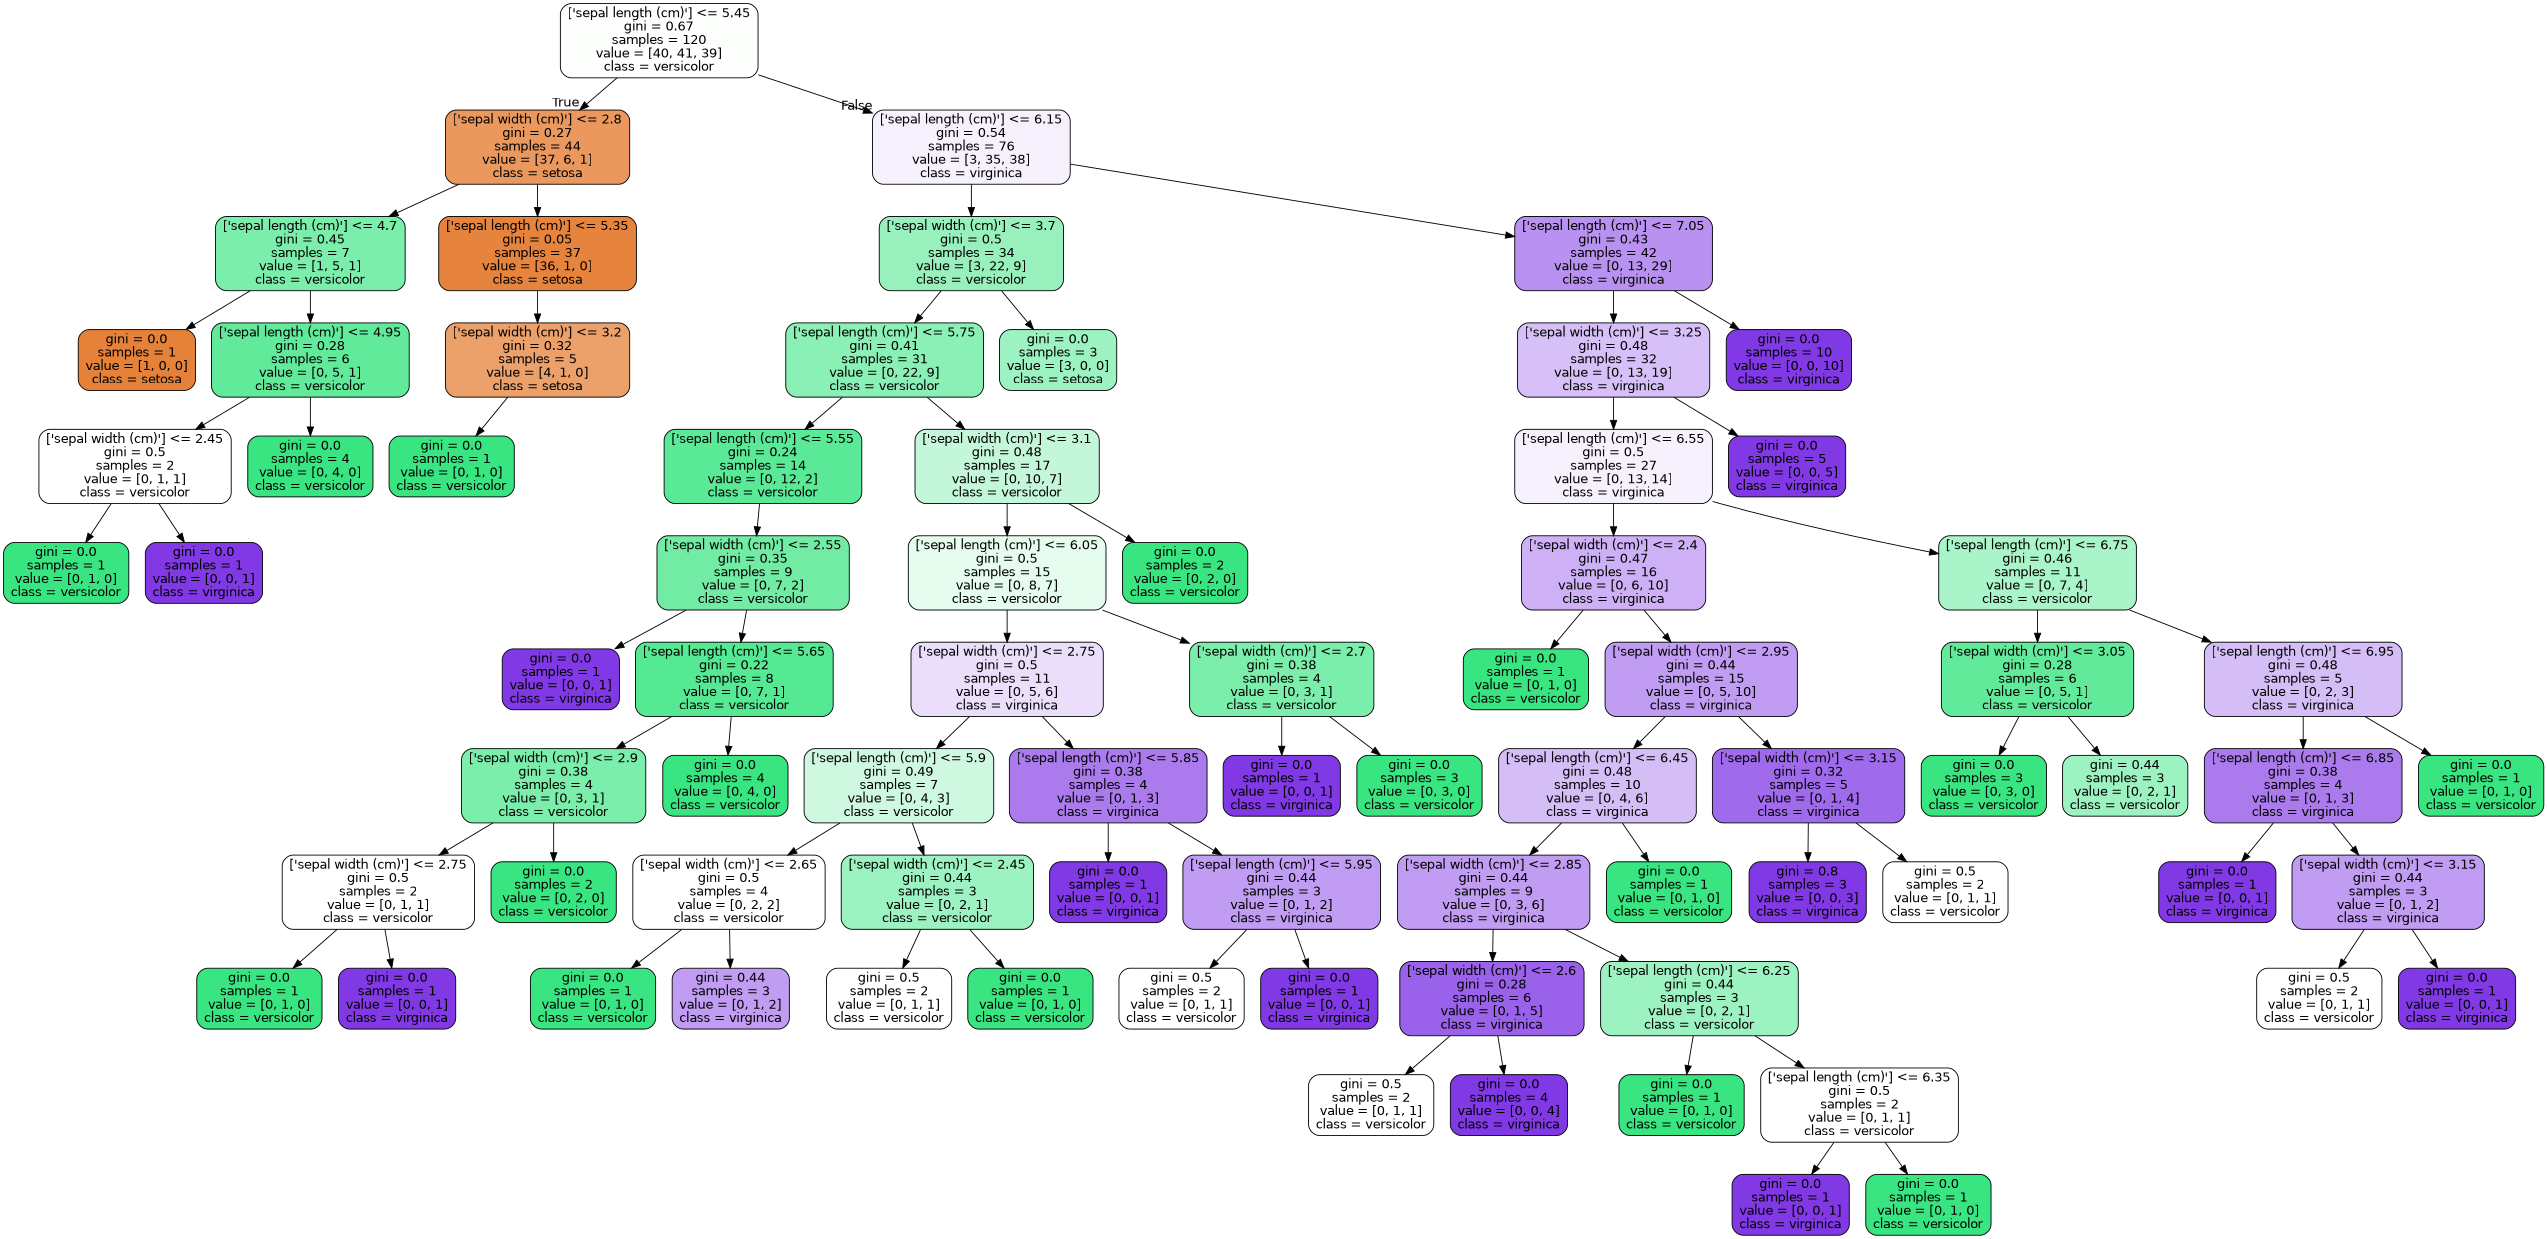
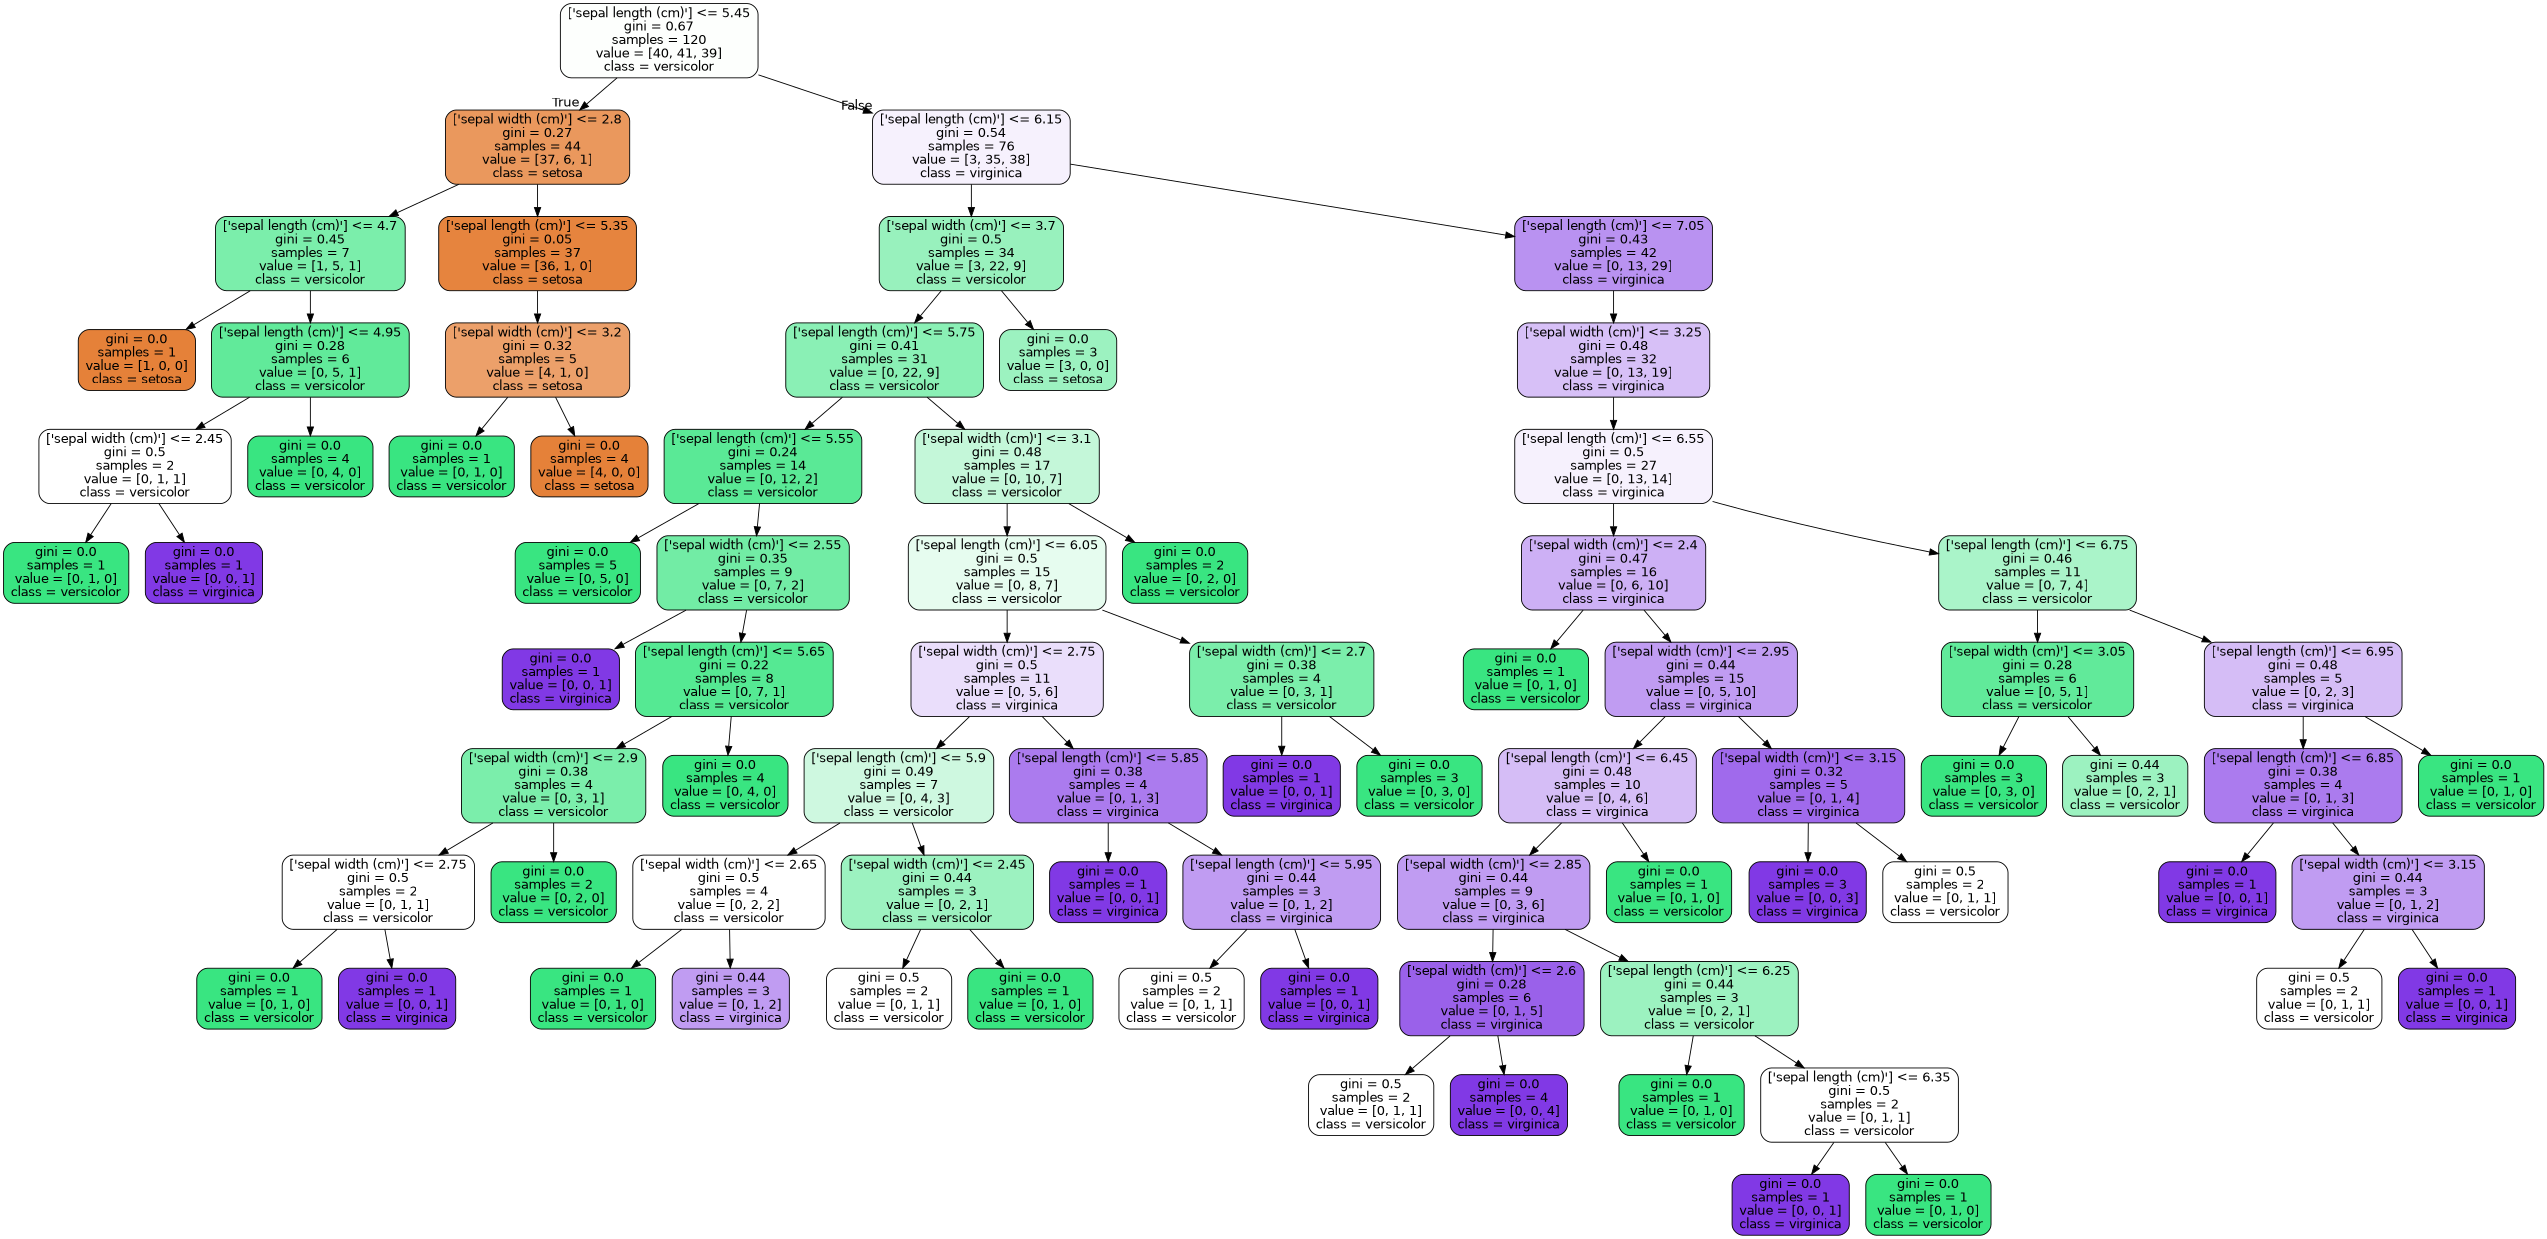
  digraph {
    node [color=black fillcolor="#39e581" fontname=helvetica shape=box style="filled, rounded"]
    edge [fontname=helvetica]
    n1 [fillcolor="#fdfffd" label="['sepal length (cm)'] <= 5.45\ngini = 0.67\nsamples = 120\nvalue = [40, 41, 39]\nclass = versicolor"]
    n2 [fillcolor="#ea985d" label="['sepal width (cm)'] <= 2.8\ngini = 0.27\nsamples = 44\nvalue = [37, 6, 1]\nclass = setosa"]
    n3 [fillcolor="#f6f1fd" label="['sepal length (cm)'] <= 6.15\ngini = 0.54\nsamples = 76\nvalue = [3, 35, 38]\nclass = virginica"]
    n4 [fillcolor="#7beeab" label="['sepal length (cm)'] <= 4.7\ngini = 0.45\nsamples = 7\nvalue = [1, 5, 1]\nclass = versicolor"]
    n5 [fillcolor="#e6843e" label="['sepal length (cm)'] <= 5.35\ngini = 0.05\nsamples = 37\nvalue = [36, 1, 0]\nclass = setosa"]
    n6 [fillcolor="#98f1bd" label="['sepal width (cm)'] <= 3.7\ngini = 0.5\nsamples = 34\nvalue = [3, 22, 9]\nclass = versicolor"]
    n7 [fillcolor="#b992f1" label="['sepal length (cm)'] <= 7.05\ngini = 0.43\nsamples = 42\nvalue = [0, 13, 29]\nclass = virginica"]
    n8 [fillcolor="#e58139" label="gini = 0.0\nsamples = 1\nvalue = [1, 0, 0]\nclass = setosa"]
    n9 [fillcolor="#61ea9a" label="['sepal length (cm)'] <= 4.95\ngini = 0.28\nsamples = 6\nvalue = [0, 5, 1]\nclass = versicolor"]
    n10 [fillcolor="#eca06a" label="['sepal width (cm)'] <= 3.2\ngini = 0.32\nsamples = 5\nvalue = [4, 1, 0]\nclass = setosa"]
    n11 [fillcolor="#ffffff" label="['sepal width (cm)'] <= 2.45\ngini = 0.5\nsamples = 2\nvalue = [0, 1, 1]\nclass = versicolor"]
    n12 [label="gini = 0.0\nsamples = 4\nvalue = [0, 4, 0]\nclass = versicolor"]
    n13 [label="gini = 0.0\nsamples = 1\nvalue = [0, 1, 0]\nclass = versicolor"]
    n14 [fillcolor="#8139e5" label="gini = 0.0\nsamples = 1\nvalue = [0, 0, 1]\nclass = virginica"]
    n15 [label="gini = 0.0\nsamples = 1\nvalue = [0, 1, 0]\nclass = versicolor"]
+   n16 [fillcolor="#e58139" label="gini = 0.0\nsamples = 4\nvalue = [4, 0, 0]\nclass = setosa"]
    n17 [fillcolor="#8af0b5" label="['sepal length (cm)'] <= 5.75\ngini = 0.41\nsamples = 31\nvalue = [0, 22, 9]\nclass = versicolor"]
    n18 [fillcolor="#9cf2c0" label="gini = 0.0\nsamples = 3\nvalue = [3, 0, 0]\nclass = setosa"]
    n19 [fillcolor="#d7c0f7" label="['sepal width (cm)'] <= 3.25\ngini = 0.48\nsamples = 32\nvalue = [0, 13, 19]\nclass = virginica"]
-   n20 [fillcolor="#8139e5" label="gini = 0.0\nsamples = 10\nvalue = [0, 0, 10]\nclass = virginica"]
    n21 [fillcolor="#5ae996" label="['sepal length (cm)'] <= 5.55\ngini = 0.24\nsamples = 14\nvalue = [0, 12, 2]\nclass = versicolor"]
    n22 [fillcolor="#c4f7d9" label="['sepal width (cm)'] <= 3.1\ngini = 0.48\nsamples = 17\nvalue = [0, 10, 7]\nclass = versicolor"]
+   n23 [label="gini = 0.0\nsamples = 5\nvalue = [0, 5, 0]\nclass = versicolor"]
    n24 [fillcolor="#72eca5" label="['sepal width (cm)'] <= 2.55\ngini = 0.35\nsamples = 9\nvalue = [0, 7, 2]\nclass = versicolor"]
    n25 [fillcolor="#e6fcef" label="['sepal length (cm)'] <= 6.05\ngini = 0.5\nsamples = 15\nvalue = [0, 8, 7]\nclass = versicolor"]
    n26 [label="gini = 0.0\nsamples = 2\nvalue = [0, 2, 0]\nclass = versicolor"]
    n27 [fillcolor="#8139e5" label="gini = 0.0\nsamples = 1\nvalue = [0, 0, 1]\nclass = virginica"]
    n28 [fillcolor="#55e993" label="['sepal length (cm)'] <= 5.65\ngini = 0.22\nsamples = 8\nvalue = [0, 7, 1]\nclass = versicolor"]
    n29 [fillcolor="#7beeab" label="['sepal width (cm)'] <= 2.9\ngini = 0.38\nsamples = 4\nvalue = [0, 3, 1]\nclass = versicolor"]
    n30 [label="gini = 0.0\nsamples = 4\nvalue = [0, 4, 0]\nclass = versicolor"]
    n31 [fillcolor="#ffffff" label="['sepal width (cm)'] <= 2.75\ngini = 0.5\nsamples = 2\nvalue = [0, 1, 1]\nclass = versicolor"]
    n32 [label="gini = 0.0\nsamples = 2\nvalue = [0, 2, 0]\nclass = versicolor"]
    n33 [label="gini = 0.0\nsamples = 1\nvalue = [0, 1, 0]\nclass = versicolor"]
    n34 [fillcolor="#8139e5" label="gini = 0.0\nsamples = 1\nvalue = [0, 0, 1]\nclass = virginica"]
    n35 [fillcolor="#eadefb" label="['sepal width (cm)'] <= 2.75\ngini = 0.5\nsamples = 11\nvalue = [0, 5, 6]\nclass = virginica"]
    n36 [fillcolor="#7beeab" label="['sepal width (cm)'] <= 2.7\ngini = 0.38\nsamples = 4\nvalue = [0, 3, 1]\nclass = versicolor"]
    n37 [fillcolor="#cef8e0" label="['sepal length (cm)'] <= 5.9\ngini = 0.49\nsamples = 7\nvalue = [0, 4, 3]\nclass = versicolor"]
    n38 [fillcolor="#ab7bee" label="['sepal length (cm)'] <= 5.85\ngini = 0.38\nsamples = 4\nvalue = [0, 1, 3]\nclass = virginica"]
    n39 [fillcolor="#8139e5" label="gini = 0.0\nsamples = 1\nvalue = [0, 0, 1]\nclass = virginica"]
    n40 [label="gini = 0.0\nsamples = 3\nvalue = [0, 3, 0]\nclass = versicolor"]
    n41 [fillcolor="#ffffff" label="['sepal width (cm)'] <= 2.65\ngini = 0.5\nsamples = 4\nvalue = [0, 2, 2]\nclass = versicolor"]
    n42 [fillcolor="#9cf2c0" label="['sepal width (cm)'] <= 2.45\ngini = 0.44\nsamples = 3\nvalue = [0, 2, 1]\nclass = versicolor"]
    n43 [fillcolor="#8139e5" label="gini = 0.0\nsamples = 1\nvalue = [0, 0, 1]\nclass = virginica"]
    n44 [fillcolor="#c09cf2" label="['sepal length (cm)'] <= 5.95\ngini = 0.44\nsamples = 3\nvalue = [0, 1, 2]\nclass = virginica"]
    n45 [label="gini = 0.0\nsamples = 1\nvalue = [0, 1, 0]\nclass = versicolor"]
    n46 [fillcolor="#c09cf2" label="gini = 0.44\nsamples = 3\nvalue = [0, 1, 2]\nclass = virginica"]
    n47 [fillcolor="#ffffff" label="gini = 0.5\nsamples = 2\nvalue = [0, 1, 1]\nclass = versicolor"]
    n48 [label="gini = 0.0\nsamples = 1\nvalue = [0, 1, 0]\nclass = versicolor"]
    n49 [fillcolor="#ffffff" label="gini = 0.5\nsamples = 2\nvalue = [0, 1, 1]\nclass = versicolor"]
    n50 [fillcolor="#8139e5" label="gini = 0.0\nsamples = 1\nvalue = [0, 0, 1]\nclass = virginica"]
    n51 [fillcolor="#f6f1fd" label="['sepal length (cm)'] <= 6.55\ngini = 0.5\nsamples = 27\nvalue = [0, 13, 14]\nclass = virginica"]
-   n52 [fillcolor="#8139e5" label="gini = 0.0\nsamples = 5\nvalue = [0, 0, 5]\nclass = virginica"]
    n53 [fillcolor="#cdb0f5" label="['sepal width (cm)'] <= 2.4\ngini = 0.47\nsamples = 16\nvalue = [0, 6, 10]\nclass = virginica"]
    n54 [fillcolor="#aaf4c9" label="['sepal length (cm)'] <= 6.75\ngini = 0.46\nsamples = 11\nvalue = [0, 7, 4]\nclass = versicolor"]
    n55 [label="gini = 0.0\nsamples = 1\nvalue = [0, 1, 0]\nclass = versicolor"]
    n56 [fillcolor="#c09cf2" label="['sepal width (cm)'] <= 2.95\ngini = 0.44\nsamples = 15\nvalue = [0, 5, 10]\nclass = virginica"]
    n57 [fillcolor="#61ea9a" label="['sepal width (cm)'] <= 3.05\ngini = 0.28\nsamples = 6\nvalue = [0, 5, 1]\nclass = versicolor"]
    n58 [fillcolor="#d5bdf6" label="['sepal length (cm)'] <= 6.95\ngini = 0.48\nsamples = 5\nvalue = [0, 2, 3]\nclass = virginica"]
    n59 [fillcolor="#d5bdf6" label="['sepal length (cm)'] <= 6.45\ngini = 0.48\nsamples = 10\nvalue = [0, 4, 6]\nclass = virginica"]
    n60 [fillcolor="#a06aec" label="['sepal width (cm)'] <= 3.15\ngini = 0.32\nsamples = 5\nvalue = [0, 1, 4]\nclass = virginica"]
    n61 [fillcolor="#c09cf2" label="['sepal width (cm)'] <= 2.85\ngini = 0.44\nsamples = 9\nvalue = [0, 3, 6]\nclass = virginica"]
    n62 [label="gini = 0.0\nsamples = 1\nvalue = [0, 1, 0]\nclass = versicolor"]
-   n63 [fillcolor="#8139e5" label="gini = 0.8\nsamples = 3\nvalue = [0, 0, 3]\nclass = virginica"]
+   n63 [fillcolor="#8139e5" label="gini = 0.0\nsamples = 3\nvalue = [0, 0, 3]\nclass = virginica"]
    n64 [fillcolor="#ffffff" label="gini = 0.5\nsamples = 2\nvalue = [0, 1, 1]\nclass = versicolor"]
    n65 [fillcolor="#9a61ea" label="['sepal width (cm)'] <= 2.6\ngini = 0.28\nsamples = 6\nvalue = [0, 1, 5]\nclass = virginica"]
    n66 [fillcolor="#9cf2c0" label="['sepal length (cm)'] <= 6.25\ngini = 0.44\nsamples = 3\nvalue = [0, 2, 1]\nclass = versicolor"]
    n67 [fillcolor="#ffffff" label="gini = 0.5\nsamples = 2\nvalue = [0, 1, 1]\nclass = versicolor"]
    n68 [fillcolor="#8139e5" label="gini = 0.0\nsamples = 4\nvalue = [0, 0, 4]\nclass = virginica"]
    n69 [label="gini = 0.0\nsamples = 1\nvalue = [0, 1, 0]\nclass = versicolor"]
    n70 [fillcolor="#ffffff" label="['sepal length (cm)'] <= 6.35\ngini = 0.5\nsamples = 2\nvalue = [0, 1, 1]\nclass = versicolor"]
    n71 [fillcolor="#8139e5" label="gini = 0.0\nsamples = 1\nvalue = [0, 0, 1]\nclass = virginica"]
    n72 [label="gini = 0.0\nsamples = 1\nvalue = [0, 1, 0]\nclass = versicolor"]
    n73 [label="gini = 0.0\nsamples = 3\nvalue = [0, 3, 0]\nclass = versicolor"]
    n74 [fillcolor="#9cf2c0" label="gini = 0.44\nsamples = 3\nvalue = [0, 2, 1]\nclass = versicolor"]
    n75 [fillcolor="#ab7bee" label="['sepal length (cm)'] <= 6.85\ngini = 0.38\nsamples = 4\nvalue = [0, 1, 3]\nclass = virginica"]
    n76 [label="gini = 0.0\nsamples = 1\nvalue = [0, 1, 0]\nclass = versicolor"]
    n77 [fillcolor="#8139e5" label="gini = 0.0\nsamples = 1\nvalue = [0, 0, 1]\nclass = virginica"]
    n78 [fillcolor="#c09cf2" label="['sepal width (cm)'] <= 3.15\ngini = 0.44\nsamples = 3\nvalue = [0, 1, 2]\nclass = virginica"]
    n79 [fillcolor="#ffffff" label="gini = 0.5\nsamples = 2\nvalue = [0, 1, 1]\nclass = versicolor"]
    n80 [fillcolor="#8139e5" label="gini = 0.0\nsamples = 1\nvalue = [0, 0, 1]\nclass = virginica"]
    n1 -> n2 [headlabel=True labelangle=45 labeldistance=2.5]
    n1 -> n3 [headlabel=False labelangle=-45 labeldistance=2.5]
    n2 -> n4
    n2 -> n5
    n3 -> n6
    n3 -> n7
    n4 -> n8
    n4 -> n9
    n5 -> n10
    n6 -> n17
    n6 -> n18
    n7 -> n19
-   n7 -> n20
    n9 -> n11
    n9 -> n12
    n10 -> n15
+   n10 -> n16
    n11 -> n13
    n11 -> n14
    n17 -> n21
    n17 -> n22
    n19 -> n51
-   n19 -> n52
+   n21 -> n23
    n21 -> n24
    n22 -> n25
    n22 -> n26
    n24 -> n27
    n24 -> n28
    n25 -> n35
    n25 -> n36
    n28 -> n29
    n28 -> n30
    n29 -> n31
    n29 -> n32
    n31 -> n33
    n31 -> n34
    n35 -> n37
    n35 -> n38
    n36 -> n39
    n36 -> n40
    n37 -> n41
    n37 -> n42
    n38 -> n43
    n38 -> n44
    n41 -> n45
    n41 -> n46
    n42 -> n47
    n42 -> n48
    n44 -> n49
    n44 -> n50
    n51 -> n53
    n51 -> n54
    n53 -> n55
    n53 -> n56
    n54 -> n57
    n54 -> n58
    n56 -> n59
    n56 -> n60
    n57 -> n73
    n57 -> n74
    n58 -> n75
    n58 -> n76
    n59 -> n61
    n59 -> n62
    n60 -> n63
    n60 -> n64
    n61 -> n65
    n61 -> n66
    n65 -> n67
    n65 -> n68
    n66 -> n69
    n66 -> n70
    n70 -> n71
    n70 -> n72
    n75 -> n77
    n75 -> n78
    n78 -> n79
    n78 -> n80
  }
